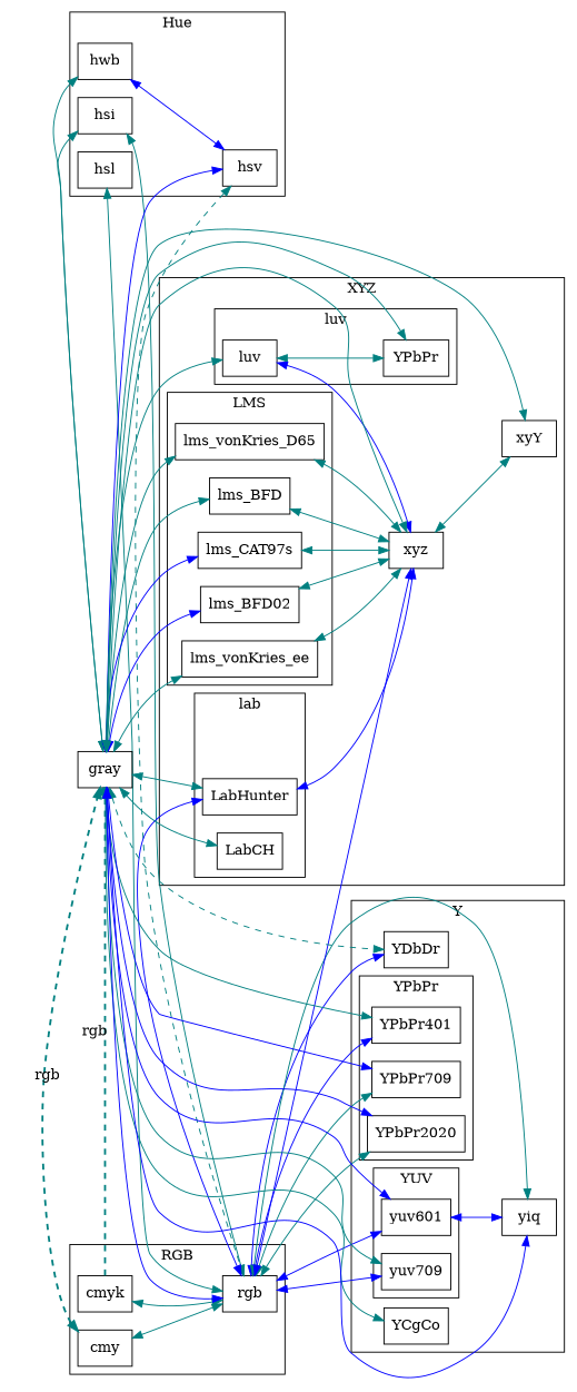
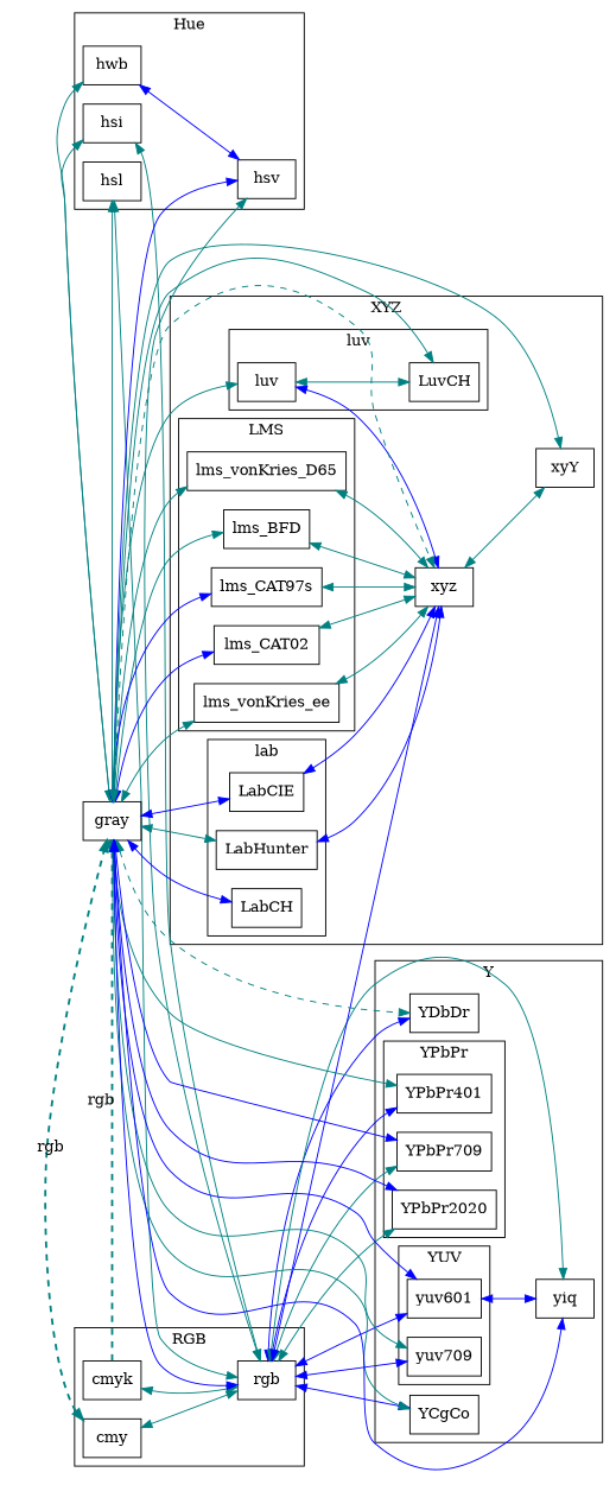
  digraph {
    rankdir=LR
    node [shape=box]
    edge [color=teal dir=both]
    hsi
    hsl
    hsv
    hwb
    yuv601
    yuv709
    n7 [label=YPbPr401]
    YPbPr709
    YPbPr2020
    YCgCo
    YDbDr
    yiq
    lms_vonKries_ee
    lms_vonKries_D65
    lms_BFD
    lms_CAT97s
-   lms_CAT02 [label=lms_BFD02]
+   lms_CAT02
+   LabCIE
    LabHunter
    LabCH
    luv
-   LuvCH [label=YPbPr]
+   LuvCH
    xyz
    xyY
    cmy
    rgb
    cmyk
    gray
    subgraph cluster_1 {
      label=Hue
      hsi
      hsl
      hsv
      hwb
    }
    subgraph cluster_2 {
      label=Y
      YCgCo
      YDbDr
      yiq
      subgraph cluster_3 {
        label=YUV
        yuv601
        yuv709
      }
      subgraph cluster_4 {
        label=YPbPr
        n7
        YPbPr709
        YPbPr2020
      }
    }
    subgraph cluster_5 {
      label=XYZ
      xyz
      xyY
      subgraph cluster_6 {
        label=LMS
        lms_vonKries_ee
        lms_vonKries_D65
        lms_BFD
        lms_CAT97s
        lms_CAT02
      }
      subgraph cluster_7 {
        label=lab
+       LabCIE
        LabHunter
        LabCH
      }
      subgraph cluster_8 {
        label=luv
        luv
        LuvCH
      }
    }
    subgraph cluster_9 {
      label=RGB
      cmy
      rgb
      cmyk
    }
    hsi -> rgb
    hsl -> rgb
-   hsv -> rgb [style=dashed]
+   hsv -> rgb
    hwb -> hsv [color=blue]
    yuv601 -> yiq [color=blue]
    lms_vonKries_ee -> xyz
    lms_vonKries_D65 -> xyz
    lms_BFD -> xyz
    lms_CAT97s -> xyz
    lms_CAT02 -> xyz
+   LabCIE -> xyz [color=blue]
    LabHunter -> xyz [color=blue]
    luv -> LuvCH
    luv -> xyz [color=blue]
    xyz -> xyY
    cmy -> rgb
    cmy -> gray [label=rgb penwidth=2 style=dashed]
    rgb -> yuv601 [color=blue]
    rgb -> yuv709 [color=blue]
    rgb -> n7 [color=blue]
    rgb -> YPbPr709
    rgb -> YPbPr2020
-   rgb -> LabHunter [color=blue]
+   rgb -> YCgCo [color=blue]
    rgb -> YDbDr [color=blue]
    rgb -> yiq
    rgb -> xyz [color=blue]
    cmyk -> rgb
    cmyk -> gray [arrowhead=dot dir=forward label=rgb penwidth=2 style=dashed]
    gray -> hsi
+   gray -> hsl
    gray -> hsv [color=blue]
    gray -> hwb
    gray -> yuv601 [color=blue]
    gray -> yuv709
    gray -> n7
    gray -> YPbPr709 [color=blue]
    gray -> YPbPr2020 [color=blue]
    gray -> YCgCo
    gray -> YDbDr [style=dashed]
    gray -> yiq [color=blue]
    gray -> lms_vonKries_ee
    gray -> lms_vonKries_D65
    gray -> lms_BFD
    gray -> lms_CAT97s [color=blue]
    gray -> lms_CAT02 [color=blue]
+   gray -> LabCIE [color=blue]
    gray -> LabHunter
-   gray -> LabCH
+   gray -> LabCH [color=blue]
    gray -> luv
    gray -> LuvCH
-   gray -> xyz
+   gray -> xyz [style=dashed]
    gray -> xyY
    gray -> rgb [color=blue]
  }
